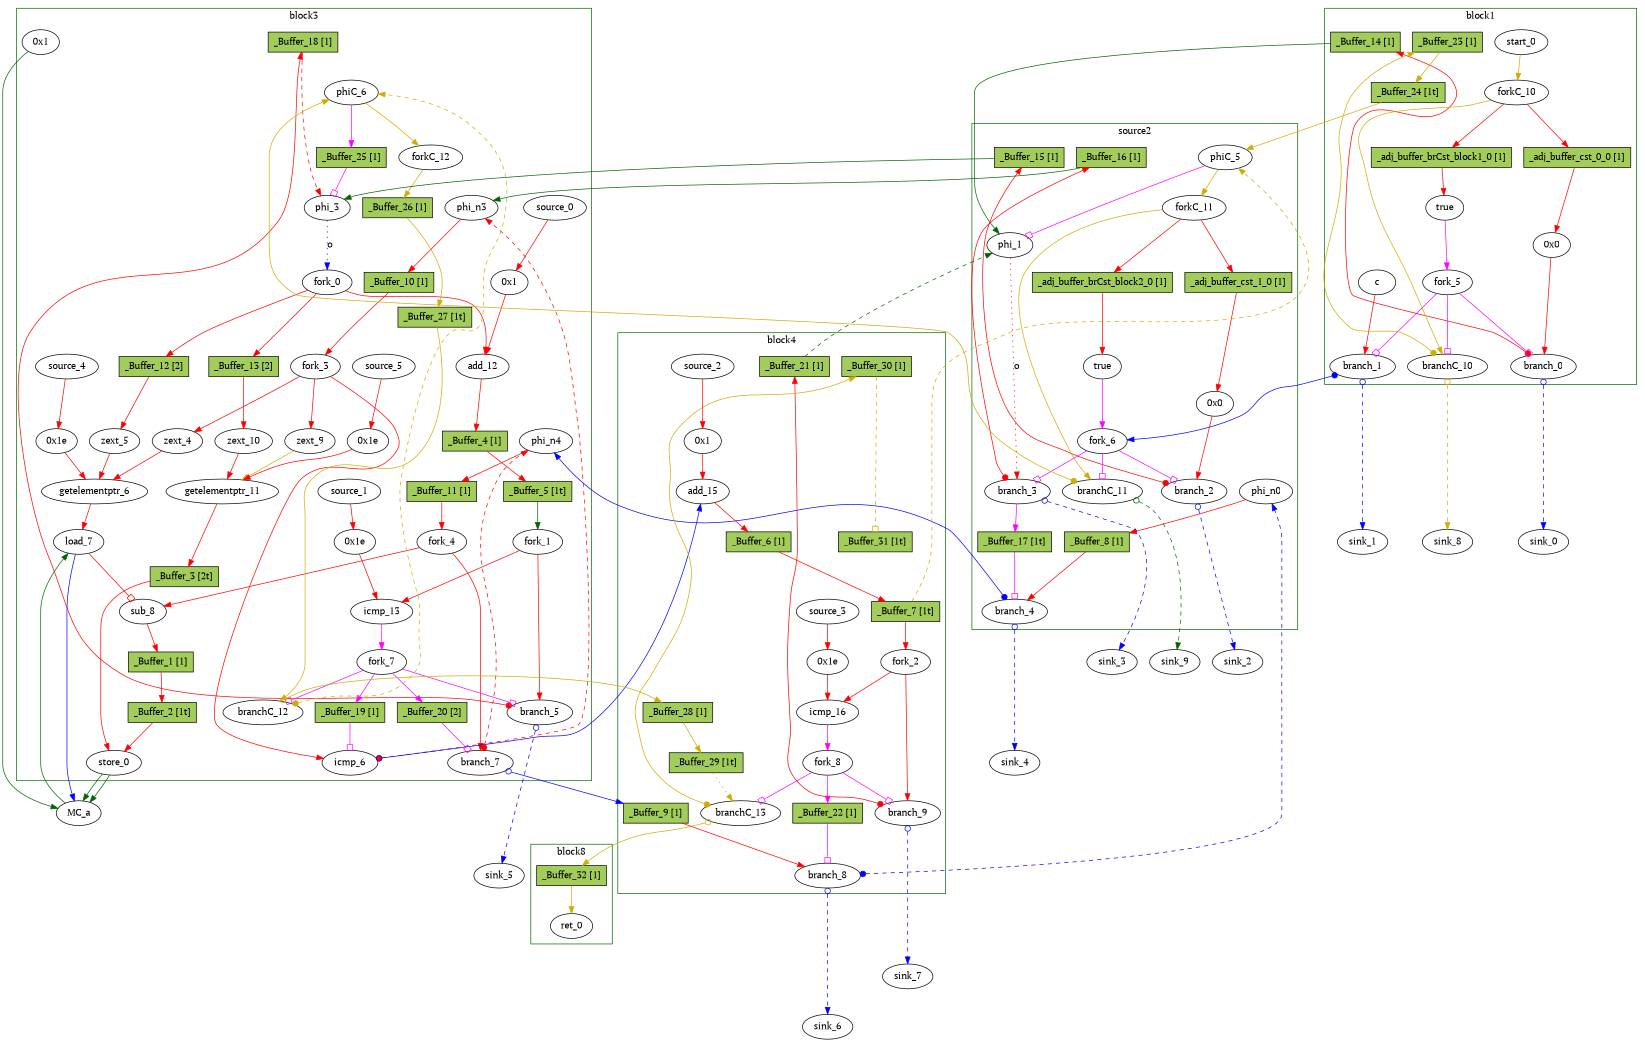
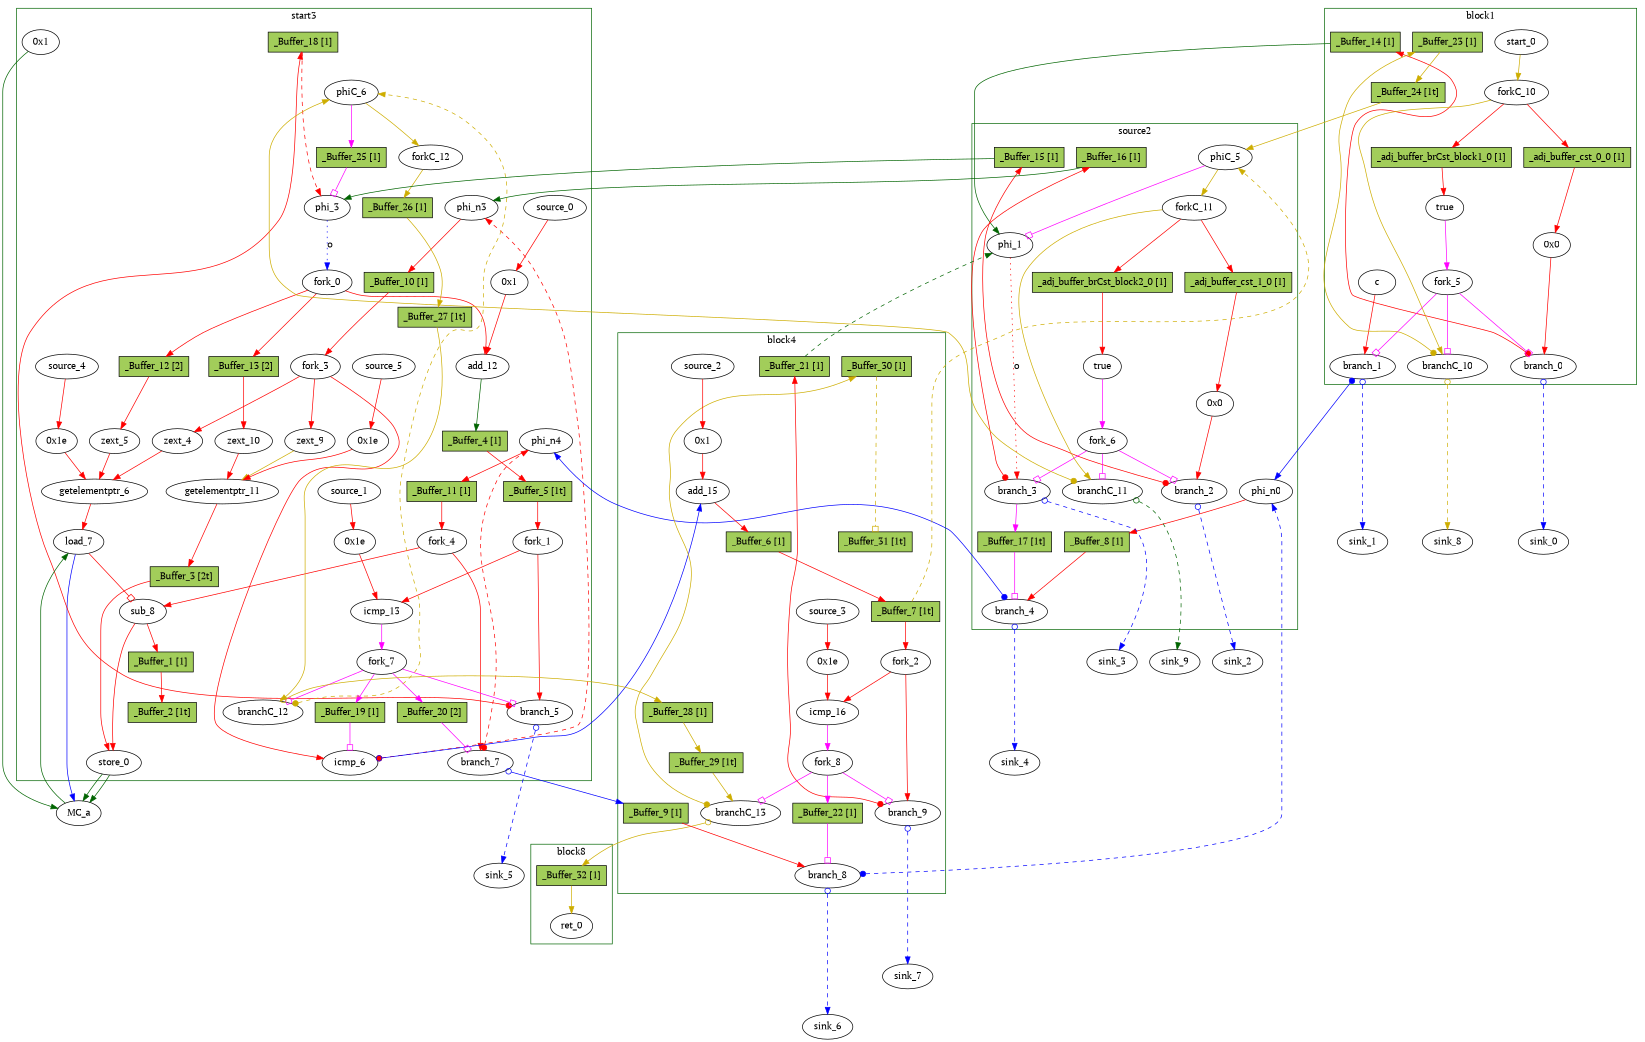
  digraph {
    fontname="PT Serif"
    node [bbID=3 fontname="PT Serif" in="in1:32" out="out1:32" shape=oval type=Buffer]
    edge [arrowhead=normal color=red fontname="PT Serif" from=out1 to=in1]
    phi_3 [delay=1.397 in="in1?:1 in2:32 in3:32" retimingDiff=1.5 type=Mux]
    zext_4 [op=zext_op retimingDiff=2.5 type=Operator]
    zext_5 [op=zext_op retimingDiff=2.5 type=Operator]
    getelementptr_6 [constants=1 delay=3.792 in="in1:32 in2:32 in3:32" op=getelementptr_op retimingDiff=2.5 type=Operator]
    load_7 [delay=1.412 in="in1:32 in2:32" latency=2 offset=0 op=mc_load_op out="out1:32 out2:32" portID=0 retimingDiff=1 type=Operator]
    sub_8 [delay=2.287 in="in1:32 in2:32" op=sub_op retimingDiff=3.5 type=Operator]
    zext_9 [op=zext_op retimingDiff=2.5 type=Operator]
    zext_10 [op=zext_op retimingDiff=2.5 type=Operator]
    getelementptr_11 [constants=1 delay=3.792 in="in1:32 in2:32 in3:32" op=getelementptr_op retimingDiff=2.5 type=Operator]
    store_0 [delay=0.672 in="in1:32 in2:32" offset=0 op=mc_store_op out="out1:32 out2:32" portID=0 retimingDiff=4 type=Operator]
    n11 [label="0x1" retimingDiff=1.5 type=Constant value="0x1"]
    add_12 [delay=2.287 in="in1:32 in2:32" op=add_op retimingDiff=1.5 type=Operator]
    n13 [label="0x1e" retimingDiff=2 type=Constant value="0x1e"]
    icmp_13 [delay=1.907 in="in1:32 in2:32" op=icmp_ult_op out="out1:1" retimingDiff=2 type=Operator]
    n15 [label="0x1e" retimingDiff=2.5 type=Constant value="0x1e"]
    n16 [label="0x1e" retimingDiff=2.5 type=Constant value="0x1e"]
    phi_n3 [delay=1.397 in="in1:32 in2:32" retimingDiff=1.5 type=Merge]
    phi_n4 [delay=1.397 in="in1:32 in2:32" retimingDiff=2.5 type=Merge]
    fork_0 [out="out1:32 out2:32 out3:32" retimingDiff=1.5 type=Fork]
    fork_1 [out="out1:32 out2:32" retimingDiff=2 type=Fork]
    fork_3 [out="out1:32 out2:32 out3:32" retimingDiff=2.5 type=Fork]
    fork_4 [out="out1:32 out2:32" retimingDiff=3.5 type=Fork]
    branch_5 [in="in1:32 in2?:1" out="out1+:32 out2-:32" retimingDiff=2 type=Branch]
    n24 [in="in1:32 in2?:1" label=icmp_6 out="out1+:32 out2-:32" retimingDiff=2.5 type=Branch]
    branch_7 [in="in1:32 in2?:1" out="out1+:32 out2-:32" retimingDiff=3.5 type=Branch]
    fork_7 [in="in1:1" out="out1:1 out2:1 out3:1 out4:1" retimingDiff=2 type=Fork]
    n27 [label="0x1" retimingDiff=1 type=Constant value="0x1"]
    phiC_6 [in="in1:0 in2:0" out="out1:0 out2?:1" retimingDiff=1 type=CntrlMerge]
    forkC_12 [in="in1:0" out="out1:0 out2:0" retimingDiff=1 type=Fork]
    branchC_12 [in="in1:0 in2?:1" out="out1+:0 out2-:0" retimingDiff=2 type=Branch]
    source_0 [retimingDiff=1.5 type=Source in=""]
    source_1 [retimingDiff=2 type=Source in=""]
    source_4 [retimingDiff=2.5 type=Source in=""]
    source_5 [retimingDiff=2.5 type=Source in=""]
    n35 [fillcolor=darkolivegreen3 height=0.4 label="_Buffer_1 [1]" shape=box slots=1 style=filled transparent=false]
    n36 [fillcolor=darkolivegreen3 height=0.4 label="_Buffer_2 [1t]" shape=box slots=1 style=filled transparent=true]
    n37 [fillcolor=darkolivegreen3 height=0.4 label="_Buffer_3 [2t]" shape=box slots=2 style=filled transparent=true]
    n38 [fillcolor=darkolivegreen3 height=0.4 label="_Buffer_4 [1]" shape=box slots=1 style=filled transparent=false]
    n39 [fillcolor=darkolivegreen3 height=0.4 label="_Buffer_5 [1t]" shape=box slots=1 style=filled transparent=true]
    n40 [fillcolor=darkolivegreen3 height=0.4 label="_Buffer_10 [1]" shape=box slots=1 style=filled transparent=false]
    n41 [fillcolor=darkolivegreen3 height=0.4 label="_Buffer_11 [1]" shape=box slots=1 style=filled transparent=false]
    n42 [fillcolor=darkolivegreen3 height=0.4 label="_Buffer_12 [2]" shape=box slots=2 style=filled transparent=false]
    n43 [fillcolor=darkolivegreen3 height=0.4 label="_Buffer_13 [2]" shape=box slots=2 style=filled transparent=false]
    n44 [fillcolor=darkolivegreen3 height=0.4 label="_Buffer_18 [1]" shape=box slots=1 style=filled transparent=false]
    n45 [fillcolor=darkolivegreen3 height=0.4 in="in1:1" label="_Buffer_19 [1]" out="out1:1" shape=box slots=1 style=filled transparent=false]
    n46 [fillcolor=darkolivegreen3 height=0.4 in="in1:1" label="_Buffer_20 [2]" out="out1:1" shape=box slots=2 style=filled transparent=false]
    n47 [fillcolor=darkolivegreen3 height=0.4 in="in1:1" label="_Buffer_25 [1]" out="out1:1" shape=box slots=1 style=filled transparent=false]
    n48 [fillcolor=darkolivegreen3 height=0.4 in="in1:0" label="_Buffer_26 [1]" out="out1:0" shape=box slots=1 style=filled transparent=false]
    n49 [fillcolor=darkolivegreen3 height=0.4 in="in1:0" label="_Buffer_27 [1t]" out="out1:0" shape=box slots=1 style=filled transparent=true]
    c [bbID=1 type=Entry]
    n51 [bbID=1 in="in1:1" label=true out="out1:1" type=Constant value="0x1"]
    n52 [bbID=2 fillcolor=darkolivegreen3 height=0.4 in="in1:0" label="_adj_buffer_brCst_block1_0 [1]" out="out1:1" shape=box slots=1 style=filled transparent=false]
    n53 [bbID=1 label="0x0" type=Constant value="0x0"]
    n54 [bbID=2 fillcolor=darkolivegreen3 height=0.4 in="in1:0" label="_adj_buffer_cst_0_0 [1]" shape=box slots=1 style=filled transparent=false]
    branch_0 [bbID=1 in="in1:32 in2?:1" out="out1+:32 out2-:32" type=Branch]
    branch_1 [bbID=1 in="in1:32 in2?:1" out="out1+:32 out2-:32" type=Branch]
    fork_5 [bbID=1 in="in1:1" out="out1:1 out2:1 out3:1" type=Fork]
    start_0 [bbID=1 in="in1:0" out="out1:0" type=Entry]
    forkC_10 [bbID=1 in="in1:0" out="out1:0 out2:0 out3:0" type=Fork]
    branchC_10 [bbID=1 in="in1:0 in2?:1" out="out1+:0 out2-:0" type=Branch]
    n61 [bbID=1 fillcolor=darkolivegreen3 height=0.4 label="_Buffer_14 [1]" shape=box slots=1 style=filled transparent=false]
    n62 [bbID=1 fillcolor=darkolivegreen3 height=0.4 in="in1:0" label="_Buffer_23 [1]" out="out1:0" shape=box slots=1 style=filled transparent=false]
    n63 [bbID=1 fillcolor=darkolivegreen3 height=0.4 in="in1:0" label="_Buffer_24 [1t]" out="out1:0" shape=box slots=1 style=filled transparent=true]
    phi_1 [bbID=2 delay=1.397 in="in1?:1 in2:32 in3:32" type=Mux]
    n65 [bbID=2 in="in1:1" label=true out="out1:1" type=Constant value="0x1"]
    n66 [bbID=2 fillcolor=darkolivegreen3 height=0.4 in="in1:0" label="_adj_buffer_brCst_block2_0 [1]" out="out1:1" shape=box slots=1 style=filled transparent=false]
    n67 [bbID=2 label="0x0" type=Constant value="0x0"]
    n68 [bbID=2 fillcolor=darkolivegreen3 height=0.4 in="in1:0" label="_adj_buffer_cst_1_0 [1]" shape=box slots=1 style=filled transparent=false]
    phi_n0 [bbID=2 delay=1.397 in="in1:32 in2:32" type=Merge]
    branch_2 [bbID=2 in="in1:32 in2?:1" out="out1+:32 out2-:32" type=Branch]
    branch_3 [bbID=2 in="in1:32 in2?:1" out="out1+:32 out2-:32" type=Branch]
    branch_4 [bbID=2 in="in1:32 in2?:1" out="out1+:32 out2-:32" type=Branch]
    fork_6 [bbID=2 in="in1:1" out="out1:1 out2:1 out3:1 out4:1" type=Fork]
    phiC_5 [bbID=2 in="in1:0 in2:0" out="out1:0 out2?:1" type=CntrlMerge]
    forkC_11 [bbID=2 in="in1:0" out="out1:0 out2:0 out3:0" type=Fork]
    branchC_11 [bbID=2 in="in1:0 in2?:1" out="out1+:0 out2-:0" type=Branch]
    n77 [bbID=2 fillcolor=darkolivegreen3 height=0.4 label="_Buffer_8 [1]" shape=box slots=1 style=filled transparent=false]
    n78 [bbID=2 fillcolor=darkolivegreen3 height=0.4 label="_Buffer_15 [1]" shape=box slots=1 style=filled transparent=false]
    n79 [bbID=2 fillcolor=darkolivegreen3 height=0.4 label="_Buffer_16 [1]" shape=box slots=1 style=filled transparent=false]
    n80 [bbID=2 fillcolor=darkolivegreen3 height=0.4 in="in1:1" label="_Buffer_17 [1t]" out="out1:1" shape=box slots=1 style=filled transparent=true]
    n81 [bbID=4 label="0x1" type=Constant value="0x1"]
    add_15 [bbID=4 delay=2.287 in="in1:32 in2:32" op=add_op type=Operator]
    n83 [bbID=4 label="0x1e" type=Constant value="0x1e"]
    icmp_16 [bbID=4 delay=1.907 in="in1:32 in2:32" op=icmp_ult_op out="out1:1" type=Operator]
    fork_2 [bbID=4 out="out1:32 out2:32" type=Fork]
    branch_8 [bbID=4 in="in1:32 in2?:1" out="out1+:32 out2-:32" type=Branch]
    branch_9 [bbID=4 in="in1:32 in2?:1" out="out1+:32 out2-:32" type=Branch]
    fork_8 [bbID=4 in="in1:1" out="out1:1 out2:1 out3:1" type=Fork]
    branchC_13 [bbID=4 in="in1:0 in2?:1" out="out1+:0 out2-:0" type=Branch]
    source_2 [bbID=4 type=Source in=""]
    source_3 [bbID=4 type=Source in=""]
    n92 [bbID=4 fillcolor=darkolivegreen3 height=0.4 label="_Buffer_6 [1]" shape=box slots=1 style=filled transparent=false]
    n93 [bbID=4 fillcolor=darkolivegreen3 height=0.4 label="_Buffer_7 [1t]" shape=box slots=1 style=filled transparent=true]
    n94 [bbID=4 fillcolor=darkolivegreen3 height=0.4 label="_Buffer_9 [1]" shape=box slots=1 style=filled transparent=false]
    n95 [bbID=4 fillcolor=darkolivegreen3 height=0.4 label="_Buffer_21 [1]" shape=box slots=1 style=filled transparent=false]
    n96 [bbID=4 fillcolor=darkolivegreen3 height=0.4 in="in1:1" label="_Buffer_22 [1]" out="out1:1" shape=box slots=1 style=filled transparent=false]
    n97 [bbID=4 fillcolor=darkolivegreen3 height=0.4 in="in1:0" label="_Buffer_28 [1]" out="out1:0" shape=box slots=1 style=filled transparent=false]
    n98 [bbID=4 fillcolor=darkolivegreen3 height=0.4 in="in1:0" label="_Buffer_29 [1t]" out="out1:0" shape=box slots=1 style=filled transparent=true]
    n99 [bbID=4 fillcolor=darkolivegreen3 height=0.4 in="in1:0" label="_Buffer_30 [1]" out="out1:0" shape=box slots=1 style=filled transparent=false]
    n100 [bbID=4 fillcolor=darkolivegreen3 height=0.4 in="in1:0" label="_Buffer_31 [1t]" out="out1:0" shape=box slots=1 style=filled transparent=true]
    ret_0 [bbID=5 in="in1:0" op=ret_op out="out1:0" type=Operator]
    n102 [bbID=5 fillcolor=darkolivegreen3 height=0.4 in="in1:0" label="_Buffer_32 [1]" out="out1:0" shape=box slots=1 style=filled transparent=false]
    sink_0 [bbID=0 type=Sink out=""]
    sink_1 [bbID=0 type=Sink out=""]
    sink_8 [bbID=0 in="in1:0" type=Sink out=""]
    sink_2 [bbID=0 type=Sink out=""]
    sink_3 [bbID=0 type=Sink out=""]
    sink_4 [bbID=0 type=Sink out=""]
    sink_9 [bbID=0 in="in1:0" type=Sink out=""]
    MC_a [bbID=0 bbcount=1 in="in1:32*c0 in2:32*l0a in3:32*s0a in4:32*s0d" ldcount=1 memory=a out="out1:32*l0d out2:0*e" stcount=1 type=MC shape=""]
    sink_5 [bbID=0 type=Sink out=""]
    sink_6 [bbID=0 type=Sink out=""]
    sink_7 [bbID=0 type=Sink out=""]
    subgraph cluster_1 {
      color=darkgreen
-     label=block3
+     label=start3
      phi_3
      zext_4
      zext_5
      getelementptr_6
      load_7
      sub_8
      zext_9
      zext_10
      getelementptr_11
      store_0
      n11
      add_12
      n13
      icmp_13
      n15
      n16
      phi_n3
      phi_n4
      fork_0
      fork_1
      fork_3
      fork_4
      branch_5
      n24
      branch_7
      fork_7
      n27
      phiC_6
      forkC_12
      branchC_12
      source_0
      source_1
      source_4
      source_5
      n35
      n36
      n37
      n38
      n39
      n40
      n41
      n42
      n43
      n44
      n45
      n46
      n47
      n48
      n49
    }
    subgraph cluster_2 {
      color=darkgreen
      label=block1
      c
      n51
      n52
      n53
      n54
      branch_0
      branch_1
      fork_5
      start_0
      forkC_10
      branchC_10
      n61
      n62
      n63
    }
    subgraph cluster_3 {
      color=darkgreen
      label=source2
      phi_1
      n65
      n66
      n67
      n68
      phi_n0
      branch_2
      branch_3
      branch_4
      fork_6
      phiC_5
      forkC_11
      branchC_11
      n77
      n78
      n79
      n80
    }
    subgraph cluster_4 {
      color=darkgreen
      label=block4
      n81
      add_15
      n83
      icmp_16
      fork_2
      branch_8
      branch_9
      fork_8
      branchC_13
      source_2
      source_3
      n92
      n93
      n94
      n95
      n96
      n97
      n98
      n99
      n100
    }
    subgraph cluster_5 {
      color=darkgreen
      label=block8
      ret_0
      n102
    }
    phi_3 -> fork_0 [color=blue label=o slots=1 style=dotted transparent=true]
    zext_4 -> getelementptr_6
    zext_5 -> getelementptr_6 [to=in2]
    getelementptr_6 -> load_7 [to=in2]
    load_7 -> sub_8 [arrowhead=obox to=in2]
    load_7 -> MC_a [color=blue from=out2 to=in2]
    sub_8 -> n35
    zext_9 -> getelementptr_11 [color=gold3]
    zext_10 -> getelementptr_11 [to=in2]
    getelementptr_11 -> n37
    store_0 -> MC_a [color=darkgreen from=out2 to=in3]
    store_0 -> MC_a [color=darkgreen to=in4]
    n11 -> add_12 [to=in2]
-   add_12 -> n38
+   add_12 -> n38 [color=darkgreen]
    n13 -> icmp_13 [to=in2]
    icmp_13 -> fork_7 [color=magenta]
    n15 -> getelementptr_6 [to=in3]
    n16 -> getelementptr_11 [to=in3]
    phi_n3 -> n40
    phi_n4 -> n41
    fork_0 -> add_12 [from=out3]
    fork_0 -> n42
    fork_0 -> n43 [from=out2]
    fork_1 -> icmp_13
    fork_1 -> branch_5 [from=out2]
    fork_3 -> zext_4
    fork_3 -> zext_9 [from=out2]
    fork_3 -> n24 [from=out3]
    fork_4 -> sub_8
    fork_4 -> branch_7 [from=out2]
    branch_5 -> n44 [arrowtail=dot constraint=false dir=both]
    branch_5 -> sink_5 [arrowtail=odot color=blue dir=both from=out2 minlen=3 style=dashed]
    n24 -> phi_n3 [arrowtail=dot constraint=false dir=both minlen=3 style=dashed to=in2]
    n24 -> add_15 [arrowtail=odot color=blue dir=both from=out2]
    branch_7 -> phi_n4 [arrowtail=dot constraint=false dir=both minlen=3 style=dashed to=in2]
    branch_7 -> n94 [arrowtail=odot color=blue dir=both from=out2]
    fork_7 -> branch_5 [arrowhead=obox color=magenta from=out3 to=in2]
    fork_7 -> branchC_12 [arrowhead=obox color=magenta from=out4 to=in2]
    fork_7 -> n45 [color=magenta from=out2]
    fork_7 -> n46 [color=magenta]
    n27 -> MC_a [color=darkgreen]
    phiC_6 -> forkC_12 [color=gold3]
    phiC_6 -> n47 [color=magenta from=out2]
    forkC_12 -> n48 [color=gold3 from=out2]
    branchC_12 -> phiC_6 [arrowtail=dot color=gold3 constraint=false dir=both minlen=3 style=dashed to=in2]
    branchC_12 -> n97 [arrowtail=odot color=gold3 dir=both from=out2]
    source_0 -> n11
    source_1 -> n13
    source_4 -> n15
    source_5 -> n16
    n35 -> n36
-   n36 -> store_0
+   sub_8 -> store_0
    n37 -> store_0 [to=in2]
    n38 -> n39
-   n39 -> fork_1 [color=darkgreen]
+   n39 -> fork_1
    n40 -> fork_3
    n41 -> fork_4
    n42 -> zext_5
    n43 -> zext_10
    n44 -> phi_3 [minlen=3 style=dashed to=in3]
    n45 -> n24 [arrowhead=obox color=magenta to=in2]
    n46 -> branch_7 [arrowhead=obox color=magenta to=in2]
    n47 -> phi_3 [arrowhead=obox color=magenta]
    n48 -> n49 [color=gold3]
    n49 -> branchC_12 [color=gold3]
    c -> branch_1
    n51 -> fork_5 [color=magenta]
    n52 -> n51
    n53 -> branch_0
    n54 -> n53
    branch_0 -> n61 [arrowtail=dot constraint=false dir=both]
    branch_0 -> sink_0 [arrowtail=odot color=blue dir=both from=out2 minlen=3 style=dashed]
-   branch_1 -> fork_6 [arrowtail=dot color=blue dir=both]
+   branch_1 -> phi_n0 [arrowtail=dot color=blue dir=both]
    branch_1 -> sink_1 [arrowtail=odot color=blue dir=both from=out2 minlen=3 style=dashed]
    fork_5 -> branch_0 [arrowhead=obox color=magenta from=out2 to=in2]
    fork_5 -> branch_1 [arrowhead=obox color=magenta to=in2]
    fork_5 -> branchC_10 [arrowhead=obox color=magenta from=out3 to=in2]
    start_0 -> forkC_10 [color=gold3]
    forkC_10 -> n52 [from=out3]
    forkC_10 -> n54
    forkC_10 -> branchC_10 [color=gold3 from=out2]
    branchC_10 -> n62 [arrowtail=dot color=gold3 constraint=false dir=both]
    branchC_10 -> sink_8 [arrowtail=odot color=gold3 dir=both from=out2 minlen=3 style=dashed]
    n61 -> phi_1 [color=darkgreen to=in2]
    n62 -> n63 [color=gold3]
    n63 -> phiC_5 [color=gold3]
    phi_1 -> branch_3 [label=o slots=1 style=dotted transparent=true]
    n65 -> fork_6 [color=magenta]
    n66 -> n65
    n67 -> branch_2
    n68 -> n67
    phi_n0 -> n77
    branch_2 -> n78 [arrowtail=dot constraint=false dir=both]
    branch_2 -> sink_2 [arrowtail=odot color=blue dir=both from=out2 minlen=3 style=dashed]
    branch_3 -> n79 [arrowtail=dot constraint=false dir=both]
    branch_3 -> n80 [color=magenta]
    branch_3 -> sink_3 [arrowtail=odot color=blue dir=both from=out2 minlen=3 style=dashed]
    branch_4 -> phi_n4 [arrowtail=dot color=blue dir=both]
    branch_4 -> sink_4 [arrowtail=odot color=blue dir=both from=out2 minlen=3 style=dashed]
    fork_6 -> branch_2 [arrowhead=obox color=magenta from=out3 to=in2]
    fork_6 -> branch_3 [arrowhead=obox color=magenta from=out2 to=in2]
    fork_6 -> branchC_11 [arrowhead=obox color=magenta from=out4 to=in2]
    phiC_5 -> phi_1 [arrowhead=obox color=magenta from=out2]
    phiC_5 -> forkC_11 [color=gold3]
    forkC_11 -> n66 [from=out3]
    forkC_11 -> n68
    forkC_11 -> branchC_11 [color=gold3 from=out2]
    branchC_11 -> phiC_6 [arrowtail=dot color=gold3 dir=both]
    branchC_11 -> sink_9 [arrowtail=odot color=darkgreen dir=both from=out2 minlen=3 style=dashed]
    n77 -> branch_4
    n78 -> phi_3 [color=darkgreen to=in2]
    n79 -> phi_n3 [color=darkgreen]
    n80 -> branch_4 [arrowhead=obox color=magenta to=in2]
    n81 -> add_15 [to=in2]
    add_15 -> n92
    n83 -> icmp_16 [to=in2]
    icmp_16 -> fork_8 [color=magenta]
    fork_2 -> icmp_16
    fork_2 -> branch_9 [from=out2]
    branch_8 -> phi_n0 [arrowtail=dot color=blue dir=both minlen=3 style=dashed to=in2]
    branch_8 -> sink_6 [arrowtail=odot color=blue dir=both from=out2 minlen=3 style=dashed]
    branch_9 -> n95 [arrowtail=dot constraint=false dir=both]
    branch_9 -> sink_7 [arrowtail=odot color=blue dir=both from=out2 minlen=3 style=dashed]
    fork_8 -> branch_9 [arrowhead=obox color=magenta to=in2]
    fork_8 -> branchC_13 [arrowhead=obox color=magenta from=out3 to=in2]
    fork_8 -> n96 [color=magenta from=out2]
    branchC_13 -> n99 [arrowtail=dot color=gold3 constraint=false dir=both]
    branchC_13 -> n102 [arrowtail=odot color=gold3 dir=both from=out2]
    source_2 -> n81
    source_3 -> n83
    n92 -> n93
    n93 -> phiC_5 [color=gold3 minlen=3 style=dashed to=in2]
    n93 -> fork_2
    n94 -> branch_8
    n95 -> phi_1 [color=darkgreen minlen=3 style=dashed to=in3]
    n96 -> branch_8 [arrowhead=obox color=magenta to=in2]
    n97 -> n98 [color=gold3]
-   n98 -> branchC_13 [color=gold3 style=dotted]
+   n98 -> branchC_13 [color=gold3]
    n99 -> n100 [arrowhead=obox color=gold3 minlen=3 style=dashed]
    n102 -> ret_0 [color=gold3]
    MC_a -> load_7 [color=darkgreen]
  }
